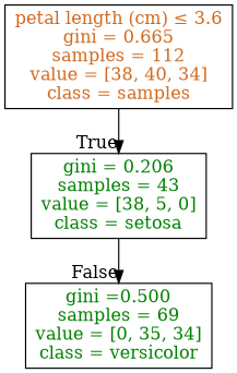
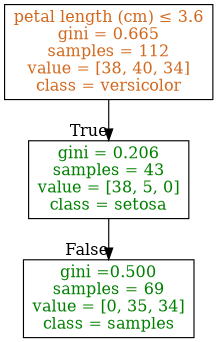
  digraph {
    node [fillcolor="#FFFFFF" shape=box style=filled]
    edge [labeldistance=2.5 style=solid]
-   n1 [label=<<FONT COLOR="#D2691E">petal length (cm) &le; 3.6<br/>gini = 0.665<br/>samples = 112<br/>value = [38, 40, 34]<br/>class = samples</FONT>>]
+   n1 [label=<<FONT COLOR="#D2691E">petal length (cm) &le; 3.6<br/>gini = 0.665<br/>samples = 112<br/>value = [38, 40, 34]<br/>class = versicolor</FONT>>]
    n2 [label=<<FONT COLOR="#008000">gini = 0.206<br/>samples = 43<br/>value = [38, 5, 0]<br/>class = setosa</FONT>>]
-   n3 [label=<<FONT COLOR="#008000">gini =0.500<br/>samples = 69<br/>value = [0, 35, 34]<br/>class = versicolor</FONT>>]
+   n3 [label=<<FONT COLOR="#008000">gini =0.500<br/>samples = 69<br/>value = [0, 35, 34]<br/>class = samples</FONT>>]
    n1 -> n2 [headlabel=True labelangle=45]
    n2 -> n3 [headlabel=False labelangle=-45]
  }
